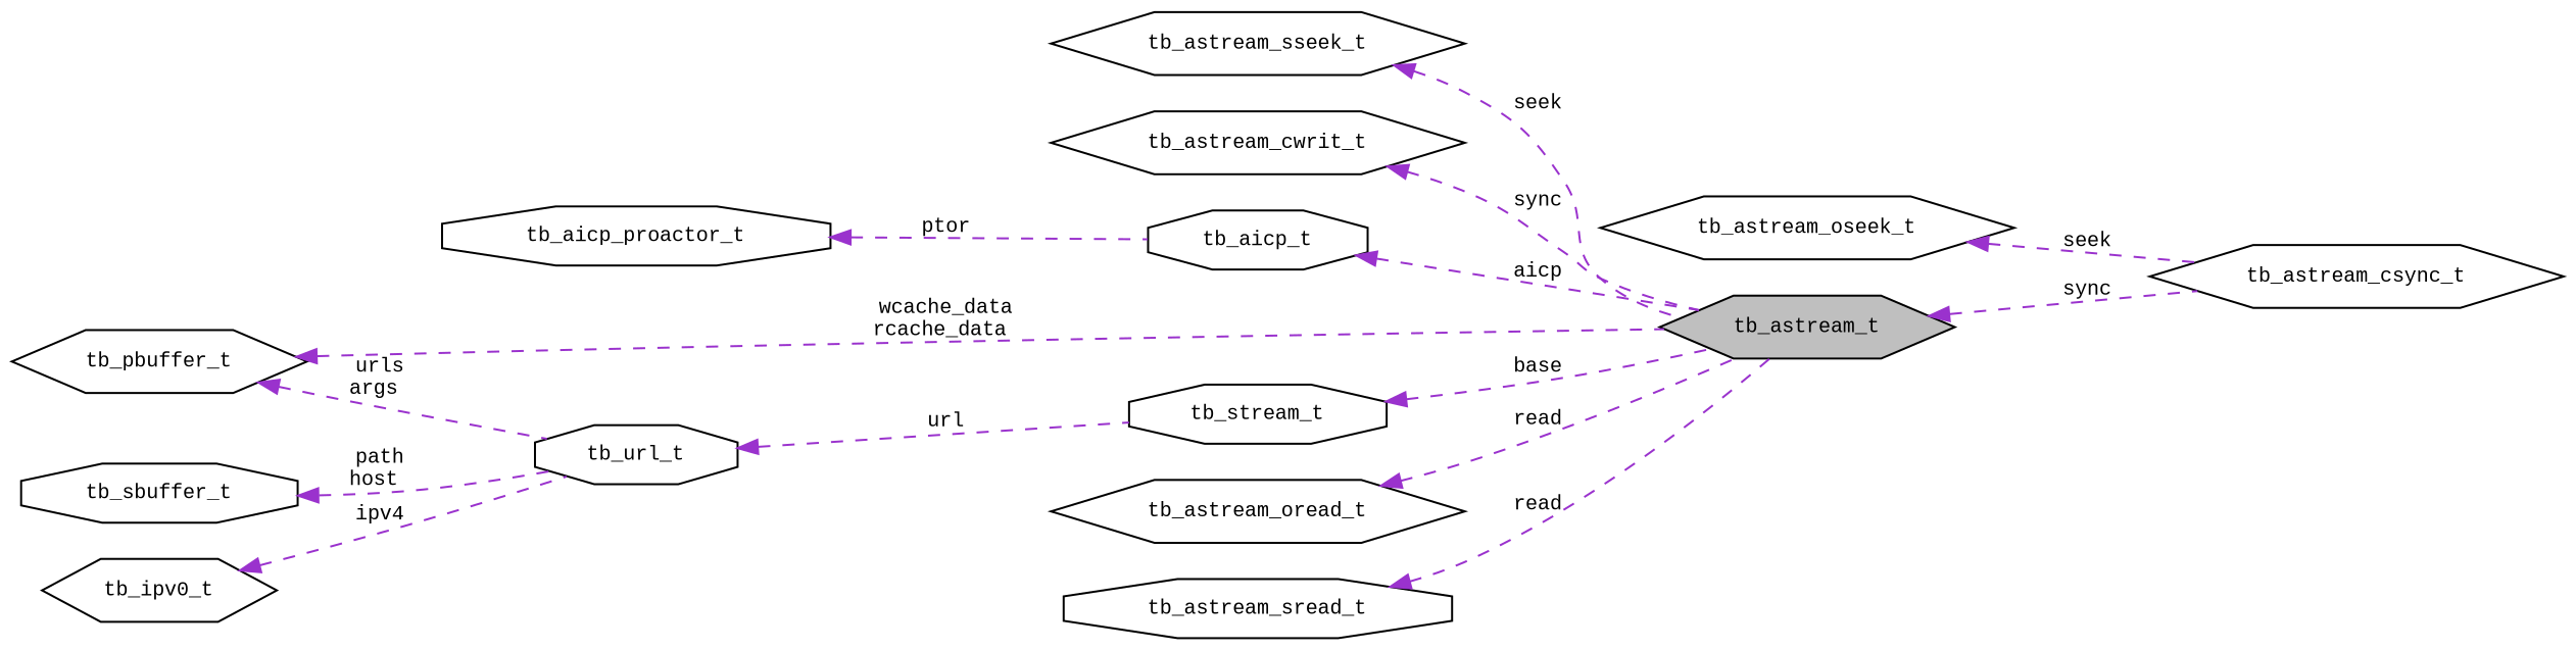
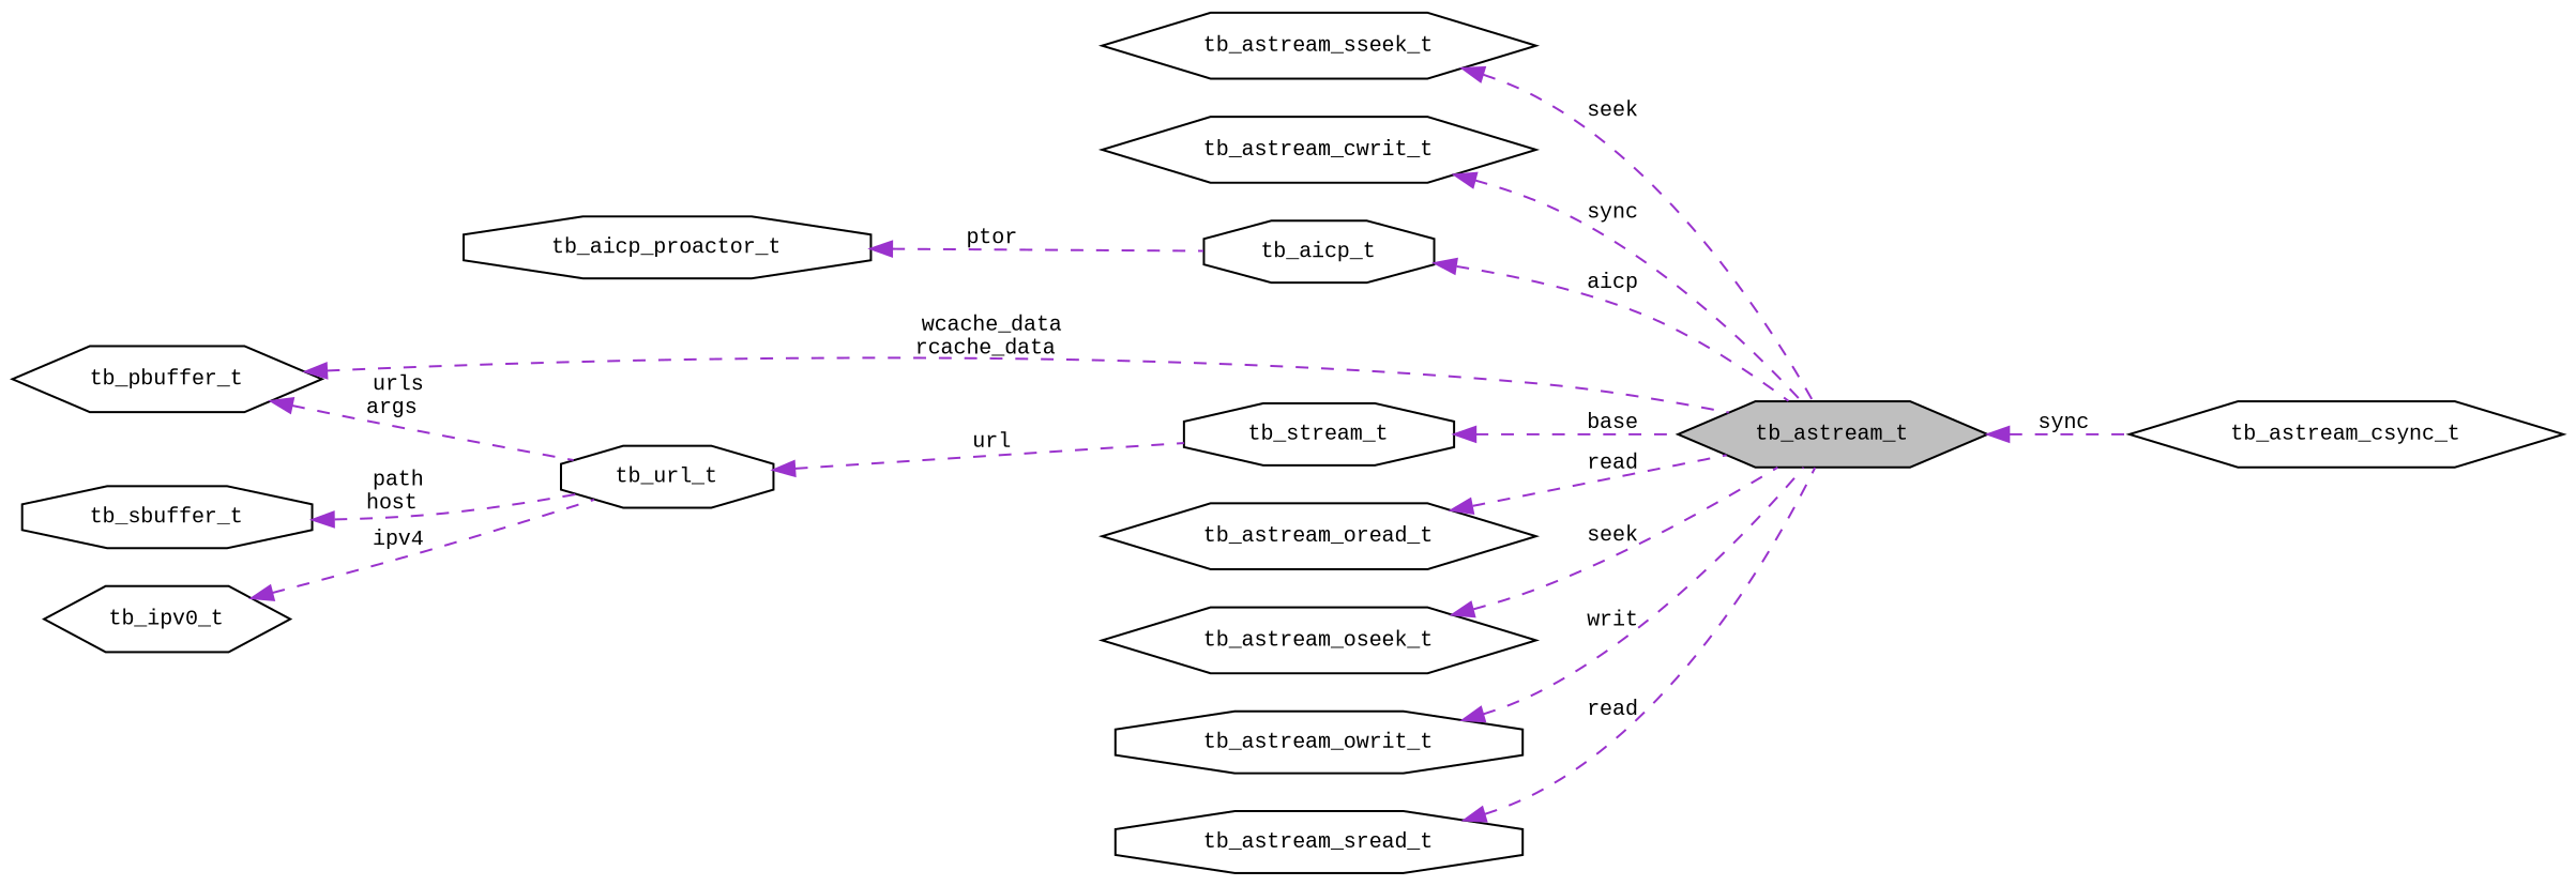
  digraph {
    fontname="Liberation Mono"
    rankdir=LR
    node [color=black fillcolor=white fontname="Liberation Mono" fontsize=10 shape=hexagon style=filled]
    edge [color=darkorchid3 dir=back fontname="Liberation Mono" fontsize=10 labelfontname=CourierNew labelfontsize=10 style=dashed]
    n1 [fillcolor=grey75 fontcolor=black height=0.2 label=tb_astream_t width=0.4]
    n2 [height=0.2 label=tb_astream_csync_t width=0.4]
    n3 [height=0.2 label=tb_astream_sseek_t width=0.4]
    n4 [height=0.2 label=tb_astream_cwrit_t width=0.4]
    n5 [height=0.2 label=tb_aicp_t shape=octagon width=0.4]
    n6 [height=0.2 label=tb_aicp_proactor_t shape=octagon width=0.4]
    n7 [height=0.2 label=tb_pbuffer_t width=0.4]
    n8 [height=0.2 label=tb_url_t shape=octagon width=0.4]
    n9 [height=0.2 label=tb_stream_t shape=octagon width=0.4]
    n10 [height=0.2 label=tb_astream_oread_t width=0.4]
    n11 [height=0.2 label=tb_astream_oseek_t width=0.4]
+   n12 [height=0.2 label=tb_astream_owrit_t shape=octagon width=0.4]
    n13 [height=0.2 label=tb_sbuffer_t shape=octagon width=0.4]
    n14 [height=0.2 label=tb_ipv0_t width=0.4]
    n15 [height=0.2 label=tb_astream_sread_t shape=octagon width=0.4]
    n1 -> n2 [label=" sync"]
    n3 -> n1 [label=" seek"]
    n4 -> n1 [label=" sync"]
    n5 -> n1 [label=" aicp"]
    n6 -> n5 [label=" ptor"]
    n7 -> n1 [label=" wcache_data\nrcache_data"]
    n7 -> n8 [label=" urls\nargs"]
    n8 -> n9 [label=" url"]
    n9 -> n1 [label=" base"]
    n10 -> n1 [label=" read"]
-   n11 -> n2 [label=" seek"]
+   n11 -> n1 [label=" seek"]
+   n12 -> n1 [label=" writ"]
    n13 -> n8 [label=" path\nhost"]
    n14 -> n8 [label=" ipv4"]
    n15 -> n1 [label=" read"]
  }
